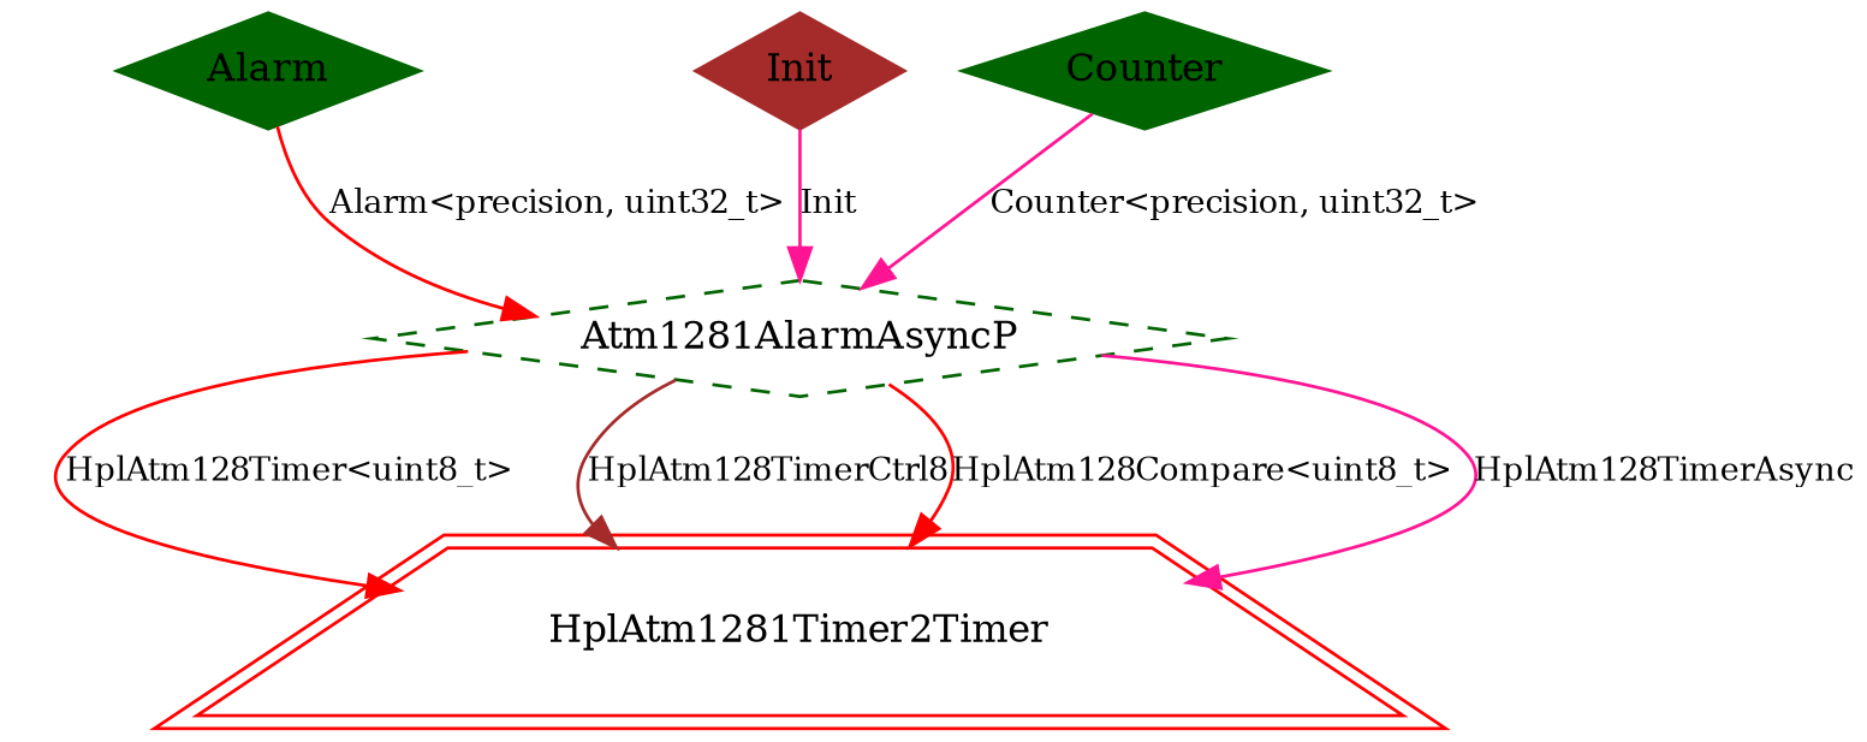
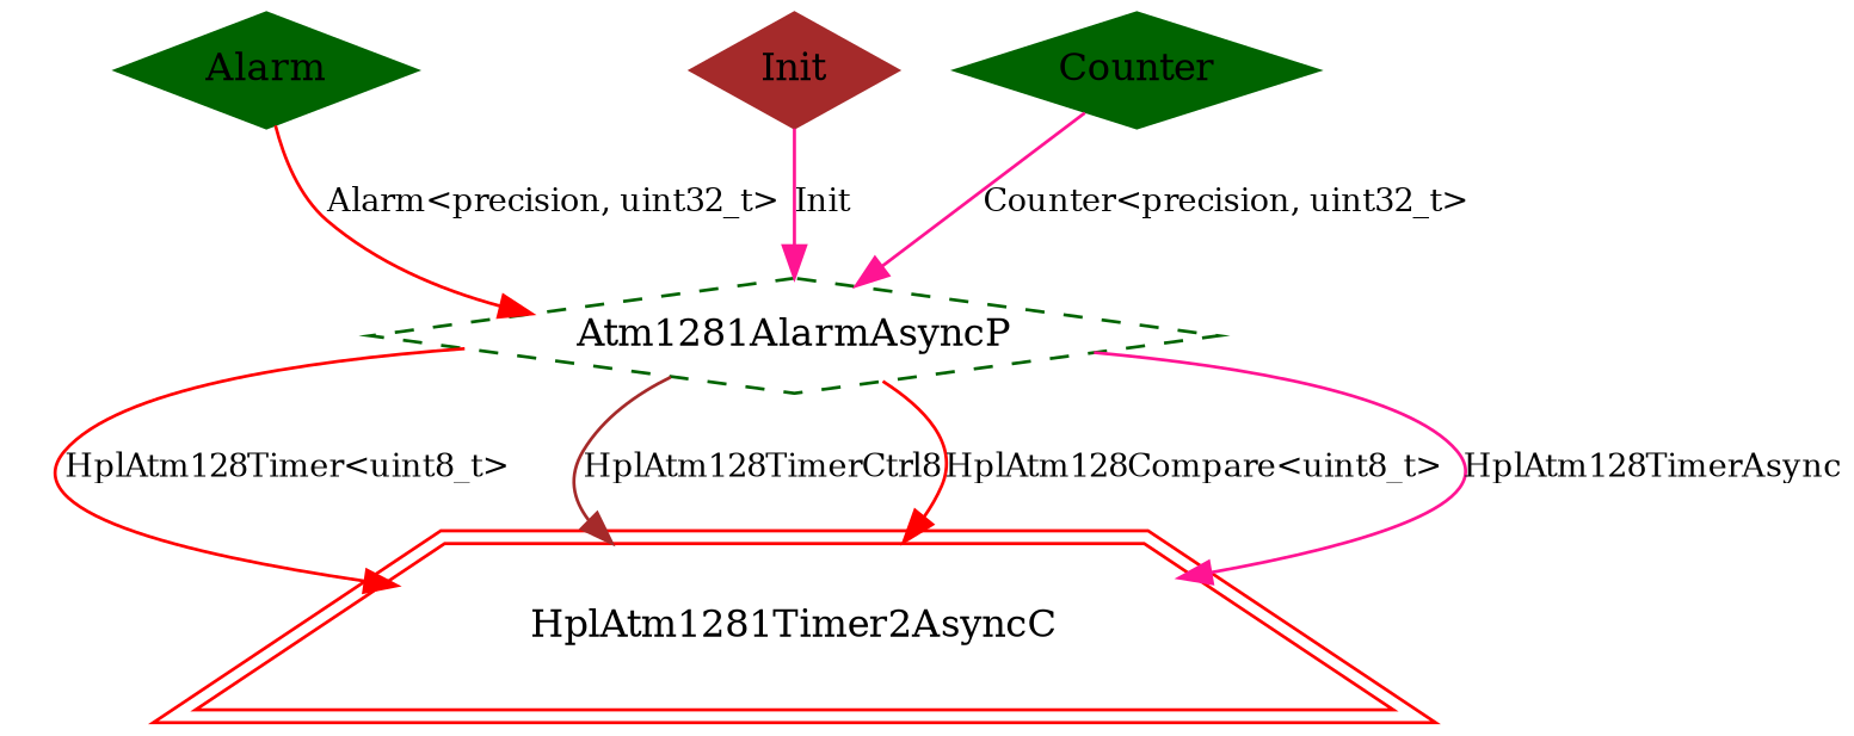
  digraph {
    node [fontsize=12 shape=diamond style=filled color=darkgreen]
    edge [fontsize=10 color=red]
    n1 [label=Alarm]
    n2 [label=Atm1281AlarmAsyncP style=dashed]
-   HplAtm1281Timer2AsyncC [peripheries=2 shape=trapezium color=red label=HplAtm1281Timer2Timer style=""]
+   HplAtm1281Timer2AsyncC [peripheries=2 shape=trapezium color=red style=""]
    n4 [label=Init color=brown]
    n5 [label=Counter]
    n1 -> n2 [label="Alarm<precision, uint32_t>"]
    n2 -> HplAtm1281Timer2AsyncC [label="HplAtm128Timer<uint8_t>"]
    n2 -> HplAtm1281Timer2AsyncC [label=HplAtm128TimerCtrl8 color=brown]
    n2 -> HplAtm1281Timer2AsyncC [label="HplAtm128Compare<uint8_t>"]
    n2 -> HplAtm1281Timer2AsyncC [label=HplAtm128TimerAsync color=deeppink]
    n4 -> n2 [label=Init color=deeppink]
    n5 -> n2 [label="Counter<precision, uint32_t>" color=deeppink]
  }
